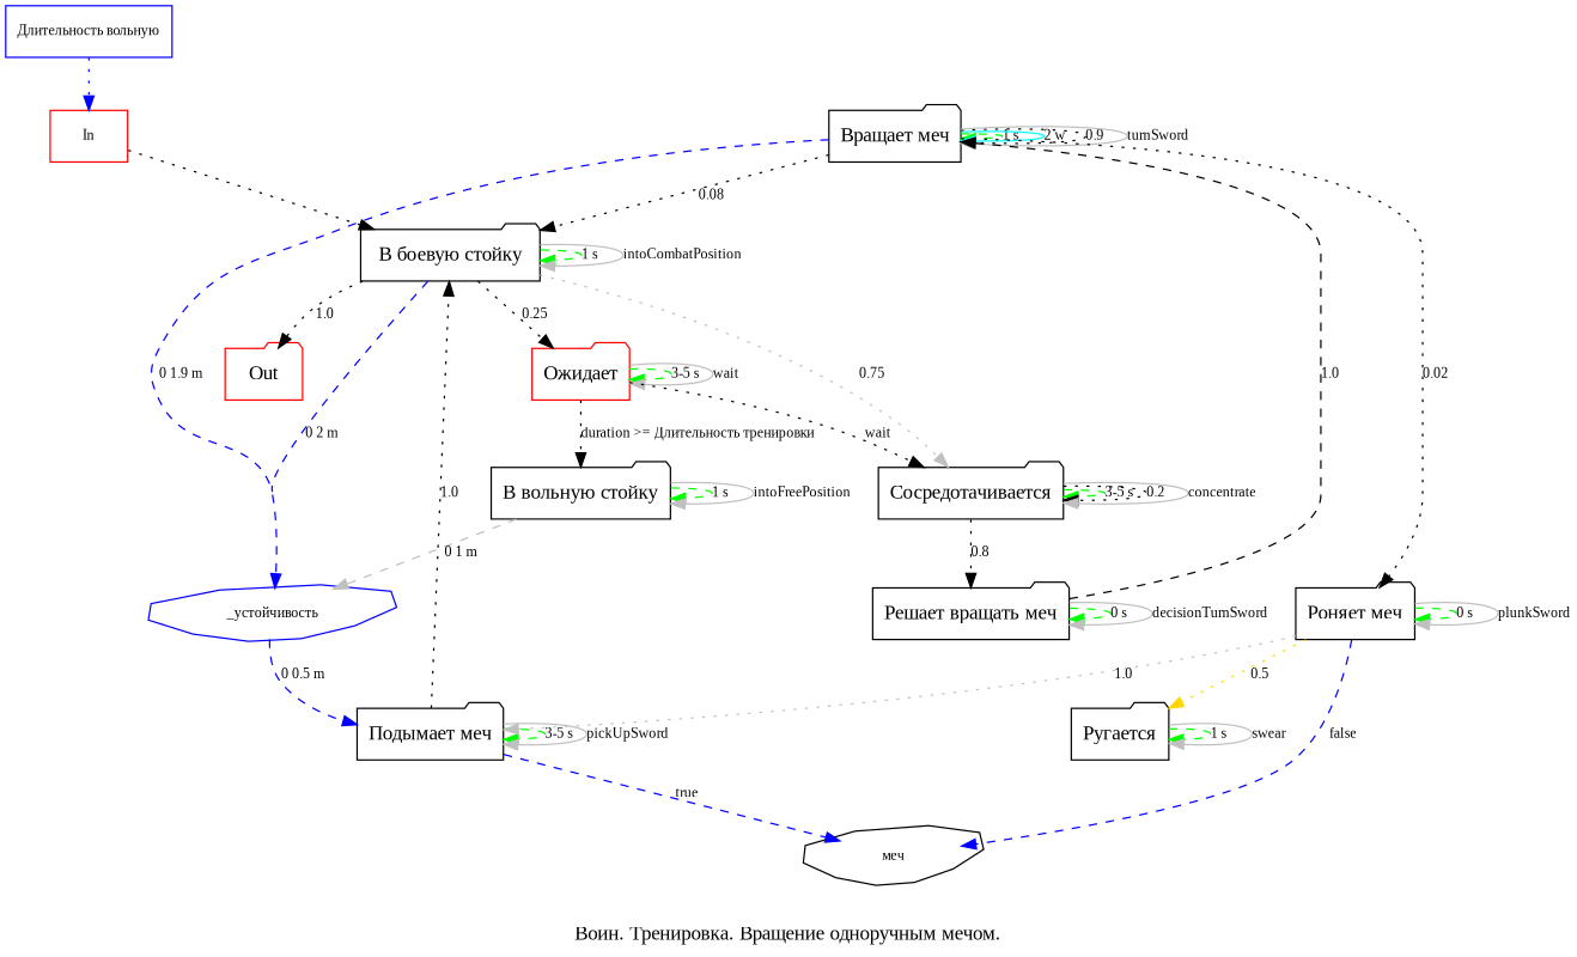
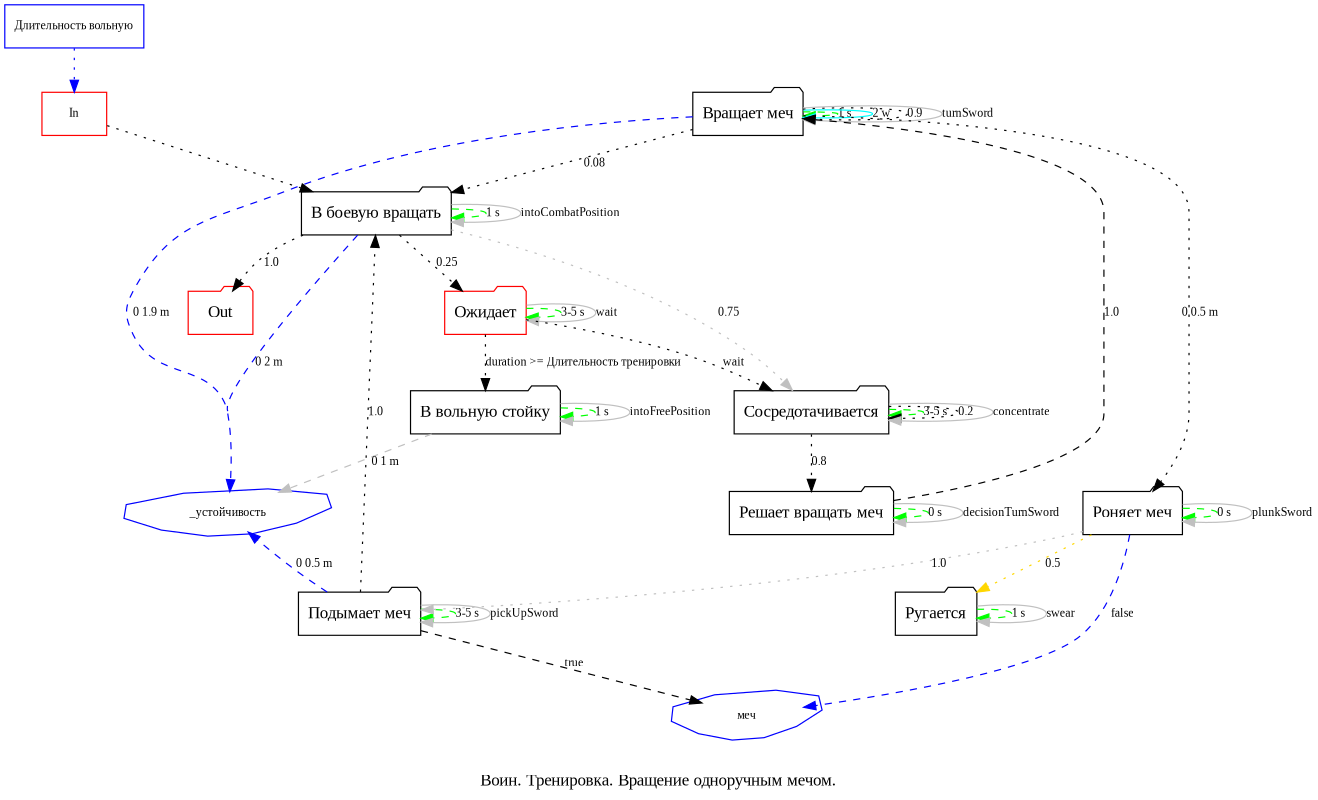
  digraph {
    clusterrank=global
    color=lightgrey
    concentrate=true
    fontname="Liberation Serif"
    label="Воин. Тренировка. Вращение одноручным мечом."
    nodesep=0.4
    node [fontname="Liberation Serif" shape=folder]
    edge [fontname="Liberation Serif" fontsize=10 style=dashed]
    "Вращает меч"
    "Ожидает" [color=red]
-   "В боевую стойку"
+   "В боевую стойку" [label="В боевую вращать"]
    "В вольную стойку"
    "Подымает меч"
    "Решает вращать меч"
    "Роняет меч"
    "Ругается"
    "Сосредотачивается"
    n10 [color=blue fontsize=10 label="Длительность вольную" shape=box]
    In [color=red fontsize=10 shape=box]
    Out [color=red]
    "_устойчивость" [color=blue distortion=0.6 fontsize=10 orientation=10 shape=polygon sides=10 skew=0.3]
-   "меч" [color=black distortion=0.6 fontsize=10 orientation=10 shape=polygon sides=10 skew=0.3]
+   "меч" [color=blue distortion=0.6 fontsize=10 orientation=10 shape=polygon sides=10 skew=0.3]
    subgraph cluster_1 {
      "Вращает меч"
      "Ожидает"
      "В боевую стойку"
      "В вольную стойку"
      "Подымает меч"
      "Решает вращать меч"
      "Роняет меч"
      "Ругается"
      "Сосредотачивается"
    }
    subgraph cluster_2 {
      n10
      In
    }
    subgraph cluster_3 {
      "Вращает меч"
    }
    subgraph cluster_4 {
      "Вращает меч"
      "Ожидает"
      "В боевую стойку"
      "В вольную стойку"
      "Подымает меч"
      "Решает вращать меч"
      "Роняет меч"
      "Ругается"
      "Сосредотачивается"
      In
      Out
    }
    subgraph cluster_5 {
      "Вращает меч"
      "В боевую стойку"
      "В вольную стойку"
      "Подымает меч"
      "Роняет меч"
      "_устойчивость"
      "меч"
    }
    subgraph cluster_6 {
      "Вращает меч"
      "Ожидает"
      "В боевую стойку"
      "В вольную стойку"
      "Подымает меч"
      "Решает вращать меч"
      "Роняет меч"
      "Ругается"
      "Сосредотачивается"
    }
    "Вращает меч" -> "Вращает меч" [color=green label="1 s" shape=dotted]
    "Вращает меч" -> "Вращает меч" [color=cyan label="2 w" shape=dotted style=solid]
    "Вращает меч" -> "Вращает меч" [label=0.9 style=dotted]
    "Вращает меч" -> "Вращает меч" [color=gray label=turnSword style=""]
    "Вращает меч" -> "В боевую стойку" [label=0.08 style=dotted]
-   "Вращает меч" -> "Роняет меч" [label=0.02 style=dotted]
+   "Вращает меч" -> "Роняет меч" [label="0 0.5 m" style=dotted]
    "Вращает меч" -> "_устойчивость" [color=blue label="0 1.9 m"]
    "Ожидает" -> "Ожидает" [color=green label="3-5 s" shape=dotted]
    "Ожидает" -> "Ожидает" [color=gray label=wait style=""]
    "Ожидает" -> "В вольную стойку" [label="duration >= Длительность тренировки" style=dotted]
    "Ожидает" -> "Сосредотачивается" [label=wait style=dotted]
    "В боевую стойку" -> "Ожидает" [label=0.25 style=dotted]
    "В боевую стойку" -> "В боевую стойку" [color=green label="1 s" shape=dotted]
    "В боевую стойку" -> "В боевую стойку" [color=gray label=intoCombatPosition style=""]
    "В боевую стойку" -> "Сосредотачивается" [color=gray label=0.75 style=dotted]
    "В боевую стойку" -> Out [label=1.0 style=dotted]
    "В боевую стойку" -> "_устойчивость" [color=blue label="0 2 m"]
    "В вольную стойку" -> "В вольную стойку" [color=green label="1 s" shape=dotted]
    "В вольную стойку" -> "В вольную стойку" [color=gray label=intoFreePosition style=""]
    "В вольную стойку" -> "_устойчивость" [color=gray label="0 1 m"]
    "Подымает меч" -> "В боевую стойку" [label=1.0 style=dotted]
    "Подымает меч" -> "Подымает меч" [color=green label="3-5 s" shape=dotted]
    "Подымает меч" -> "Подымает меч" [color=gray label=pickUpSword style=""]
-   "_устойчивость" -> "Подымает меч" [color=blue label="0 0.5 m"]
-   "Подымает меч" -> "меч" [color=blue label=true]
+   "Подымает меч" -> "_устойчивость" [color=blue label="0 0.5 m"]
+   "Подымает меч" -> "меч" [color=black label=true]
    "Решает вращать меч" -> "Вращает меч" [label=1.0]
    "Решает вращать меч" -> "Решает вращать меч" [color=green label="0 s" shape=dotted]
    "Решает вращать меч" -> "Решает вращать меч" [color=gray label=decisionTurnSword style=""]
    "Роняет меч" -> "Подымает меч" [color=gray label=1.0 style=dotted]
    "Роняет меч" -> "Роняет меч" [color=green label="0 s" shape=dotted]
    "Роняет меч" -> "Роняет меч" [color=gray label=plunkSword style=""]
    "Роняет меч" -> "Ругается" [color=gold label=0.5 style=dotted]
    "Роняет меч" -> "меч" [color=blue label=false]
    "Ругается" -> "Ругается" [color=green label="1 s" shape=dotted]
    "Ругается" -> "Ругается" [color=gray label=swear style=""]
    "Сосредотачивается" -> "Решает вращать меч" [label=0.8 style=dotted]
    "Сосредотачивается" -> "Сосредотачивается" [color=green label="3-5 s" shape=dotted]
    "Сосредотачивается" -> "Сосредотачивается" [label=0.2 style=dotted]
    "Сосредотачивается" -> "Сосредотачивается" [color=gray label=concentrate style=""]
    n10 -> In [color=blue style=dotted]
    In -> "В боевую стойку" [style=dotted]
  }
